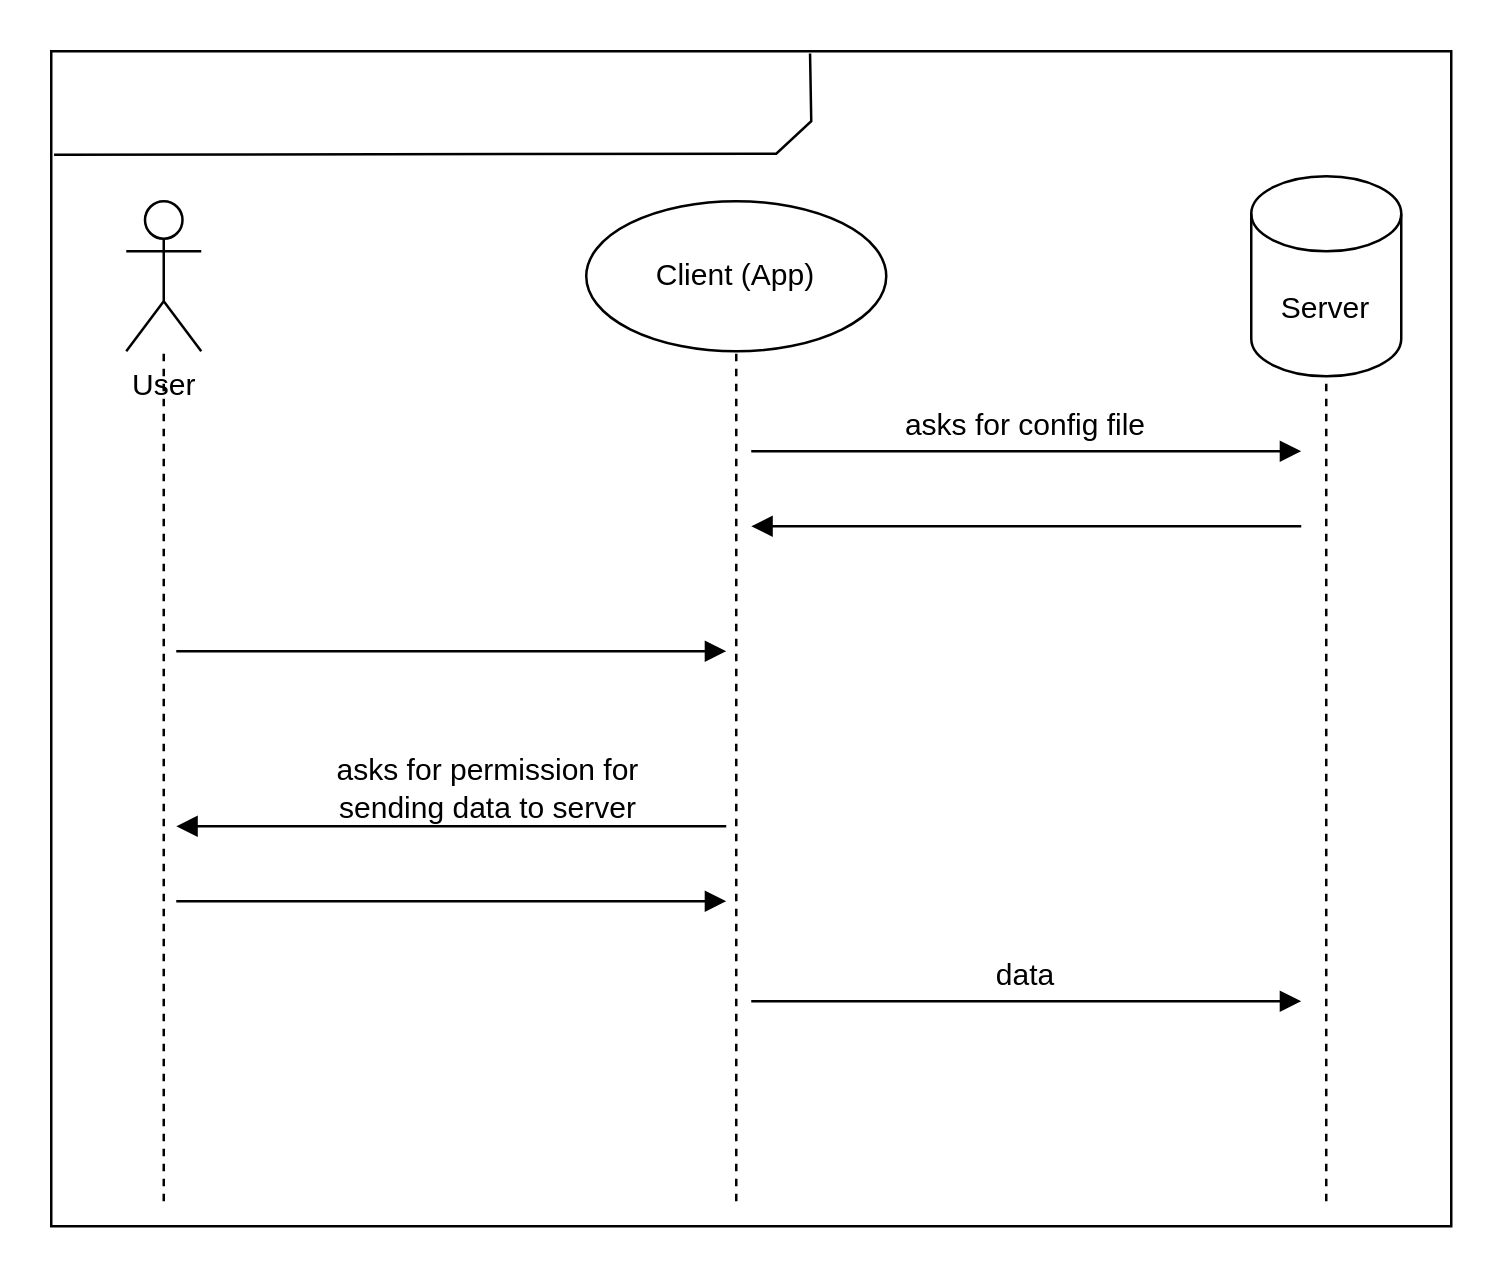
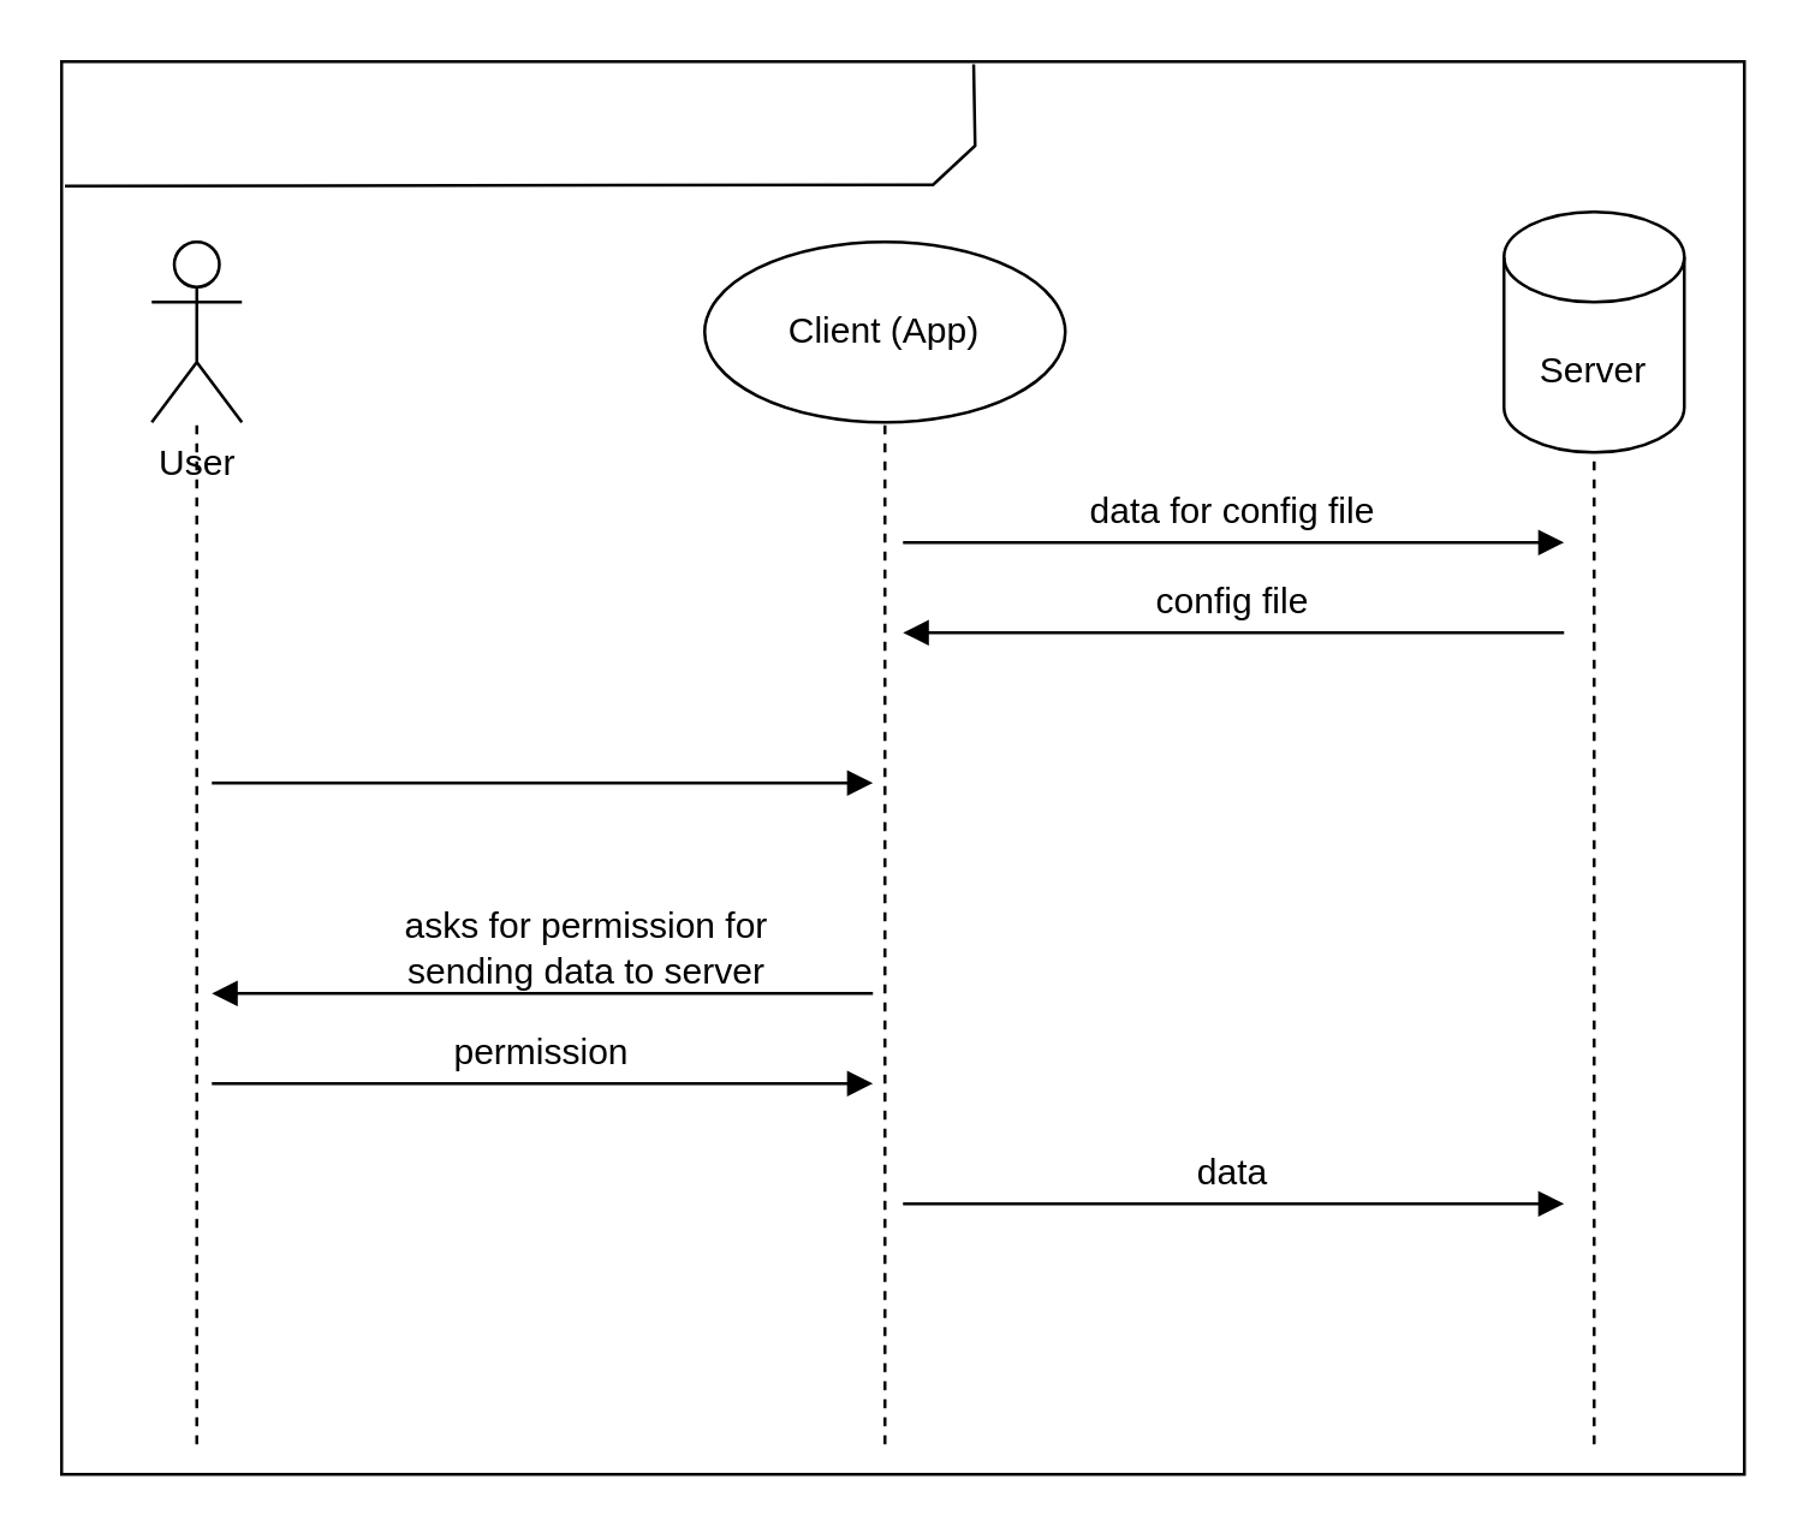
  <mxCell id="0" />
  <mxCell id="1" parent="0" />
  <mxCell id="2" value="" style="rounded=0;whiteSpace=wrap;html=1;fillColor=none;" vertex="1" parent="1"><mxGeometry x="20" y="20" width="560" height="470" as="geometry" /></mxCell>
  <mxCell id="3" value="Client (App)" style="ellipse;whiteSpace=wrap;html=1;fillColor=none;" vertex="1" parent="1"><mxGeometry x="234" y="80" width="120" height="60" as="geometry" /></mxCell>
  <mxCell id="4" value="&lt;div&gt;User&lt;/div&gt;" style="shape=umlActor;verticalLabelPosition=bottom;verticalAlign=top;html=1;outlineConnect=0;fillColor=none;" vertex="1" parent="1"><mxGeometry x="50" y="80" width="30" height="60" as="geometry" /></mxCell>
  <mxCell id="5" value="Server" style="shape=cylinder3;whiteSpace=wrap;html=1;boundedLbl=1;backgroundOutline=1;size=15;fillColor=none;" vertex="1" parent="1"><mxGeometry x="500" y="70" width="60" height="80" as="geometry" /></mxCell>
  <mxCell id="6" value="" style="endArrow=none;dashed=1;html=1;" edge="1" parent="1"><mxGeometry width="50" height="50" relative="1" as="geometry"><mxPoint x="65" y="480" as="sourcePoint" /><mxPoint x="65" y="140" as="targetPoint" /></mxGeometry></mxCell>
  <mxCell id="7" value="" style="endArrow=none;dashed=1;html=1;entryX=0.5;entryY=1;entryDx=0;entryDy=0;" edge="1" parent="1" target="3"><mxGeometry width="50" height="50" relative="1" as="geometry"><mxPoint x="294" y="480" as="sourcePoint" /><mxPoint x="300" y="150" as="targetPoint" /></mxGeometry></mxCell>
  <mxCell id="8" value="" style="endArrow=none;dashed=1;html=1;entryX=0.5;entryY=1;entryDx=0;entryDy=0;entryPerimeter=0;" edge="1" parent="1" target="5"><mxGeometry width="50" height="50" relative="1" as="geometry"><mxPoint x="530" y="480" as="sourcePoint" /><mxPoint x="65" y="150" as="targetPoint" /><Array as="points"><mxPoint x="530" y="350" /><mxPoint x="530" y="280" /></Array></mxGeometry></mxCell>
  <mxCell id="9" value="" style="endArrow=block;html=1;endFill=1;" edge="1" parent="1"><mxGeometry width="50" height="50" relative="1" as="geometry"><mxPoint x="70" y="360" as="sourcePoint" /><mxPoint x="290" y="360" as="targetPoint" /></mxGeometry></mxCell>
  <mxCell id="10" value="" style="endArrow=block;html=1;endFill=1;" edge="1" parent="1"><mxGeometry width="50" height="50" relative="1" as="geometry"><mxPoint x="290" y="330" as="sourcePoint" /><mxPoint x="70" y="330" as="targetPoint" /></mxGeometry></mxCell>
  <mxCell id="11" value="asks for permission for sending data to server" style="text;html=1;strokeColor=none;fillColor=none;align=center;verticalAlign=middle;whiteSpace=wrap;rounded=0;" vertex="1" parent="1"><mxGeometry x="125" y="300" width="140" height="30" as="geometry" /></mxCell>
+ <mxCell id="12" value="permission" style="text;html=1;strokeColor=none;fillColor=none;align=center;verticalAlign=middle;whiteSpace=wrap;rounded=0;" vertex="1" parent="1"><mxGeometry x="110" y="340" width="140" height="20" as="geometry" /></mxCell>
  <mxCell id="13" value="" style="endArrow=block;html=1;endFill=1;" edge="1" parent="1"><mxGeometry width="50" height="50" relative="1" as="geometry"><mxPoint x="300" y="180" as="sourcePoint" /><mxPoint x="520" y="180" as="targetPoint" /></mxGeometry></mxCell>
  <mxCell id="14" value="" style="endArrow=block;html=1;endFill=1;" edge="1" parent="1"><mxGeometry width="50" height="50" relative="1" as="geometry"><mxPoint x="520" y="210" as="sourcePoint" /><mxPoint x="300" y="210" as="targetPoint" /></mxGeometry></mxCell>
- <mxCell id="16" value="asks for config file" style="text;html=1;strokeColor=none;fillColor=none;align=center;verticalAlign=middle;whiteSpace=wrap;rounded=0;" vertex="1" parent="1"><mxGeometry x="340" y="160" width="140" height="20" as="geometry" /></mxCell>
+ <mxCell id="15" value="config file" style="text;html=1;strokeColor=none;fillColor=none;align=center;verticalAlign=middle;whiteSpace=wrap;rounded=0;" vertex="1" parent="1"><mxGeometry x="340" y="190" width="140" height="20" as="geometry" /></mxCell>
+ <mxCell id="16" value="data for config file" style="text;html=1;strokeColor=none;fillColor=none;align=center;verticalAlign=middle;whiteSpace=wrap;rounded=0;" vertex="1" parent="1"><mxGeometry x="340" y="160" width="140" height="20" as="geometry" /></mxCell>
  <mxCell id="17" value="" style="endArrow=block;html=1;endFill=1;" edge="1" parent="1"><mxGeometry width="50" height="50" relative="1" as="geometry"><mxPoint x="70" y="260" as="sourcePoint" /><mxPoint x="290" y="260" as="targetPoint" /></mxGeometry></mxCell>
  <mxCell id="18" value="" style="endArrow=block;html=1;endFill=1;" edge="1" parent="1"><mxGeometry width="50" height="50" relative="1" as="geometry"><mxPoint x="300" y="400" as="sourcePoint" /><mxPoint x="520" y="400" as="targetPoint" /></mxGeometry></mxCell>
  <mxCell id="19" value="data" style="text;html=1;strokeColor=none;fillColor=none;align=center;verticalAlign=middle;whiteSpace=wrap;rounded=0;" vertex="1" parent="1"><mxGeometry x="340" y="380" width="140" height="20" as="geometry" /></mxCell>
  <mxCell id="20" value="" style="endArrow=none;html=1;entryX=0.542;entryY=0.002;entryDx=0;entryDy=0;exitX=0.002;exitY=0.088;exitDx=0;exitDy=0;exitPerimeter=0;rounded=0;entryPerimeter=0;" edge="1" parent="1" source="2" target="2"><mxGeometry width="50" height="50" relative="1" as="geometry"><mxPoint x="690" y="100" as="sourcePoint" /><mxPoint x="690" y="40" as="targetPoint" /><Array as="points"><mxPoint x="310" y="61" /><mxPoint x="324" y="48" /></Array></mxGeometry></mxCell>
